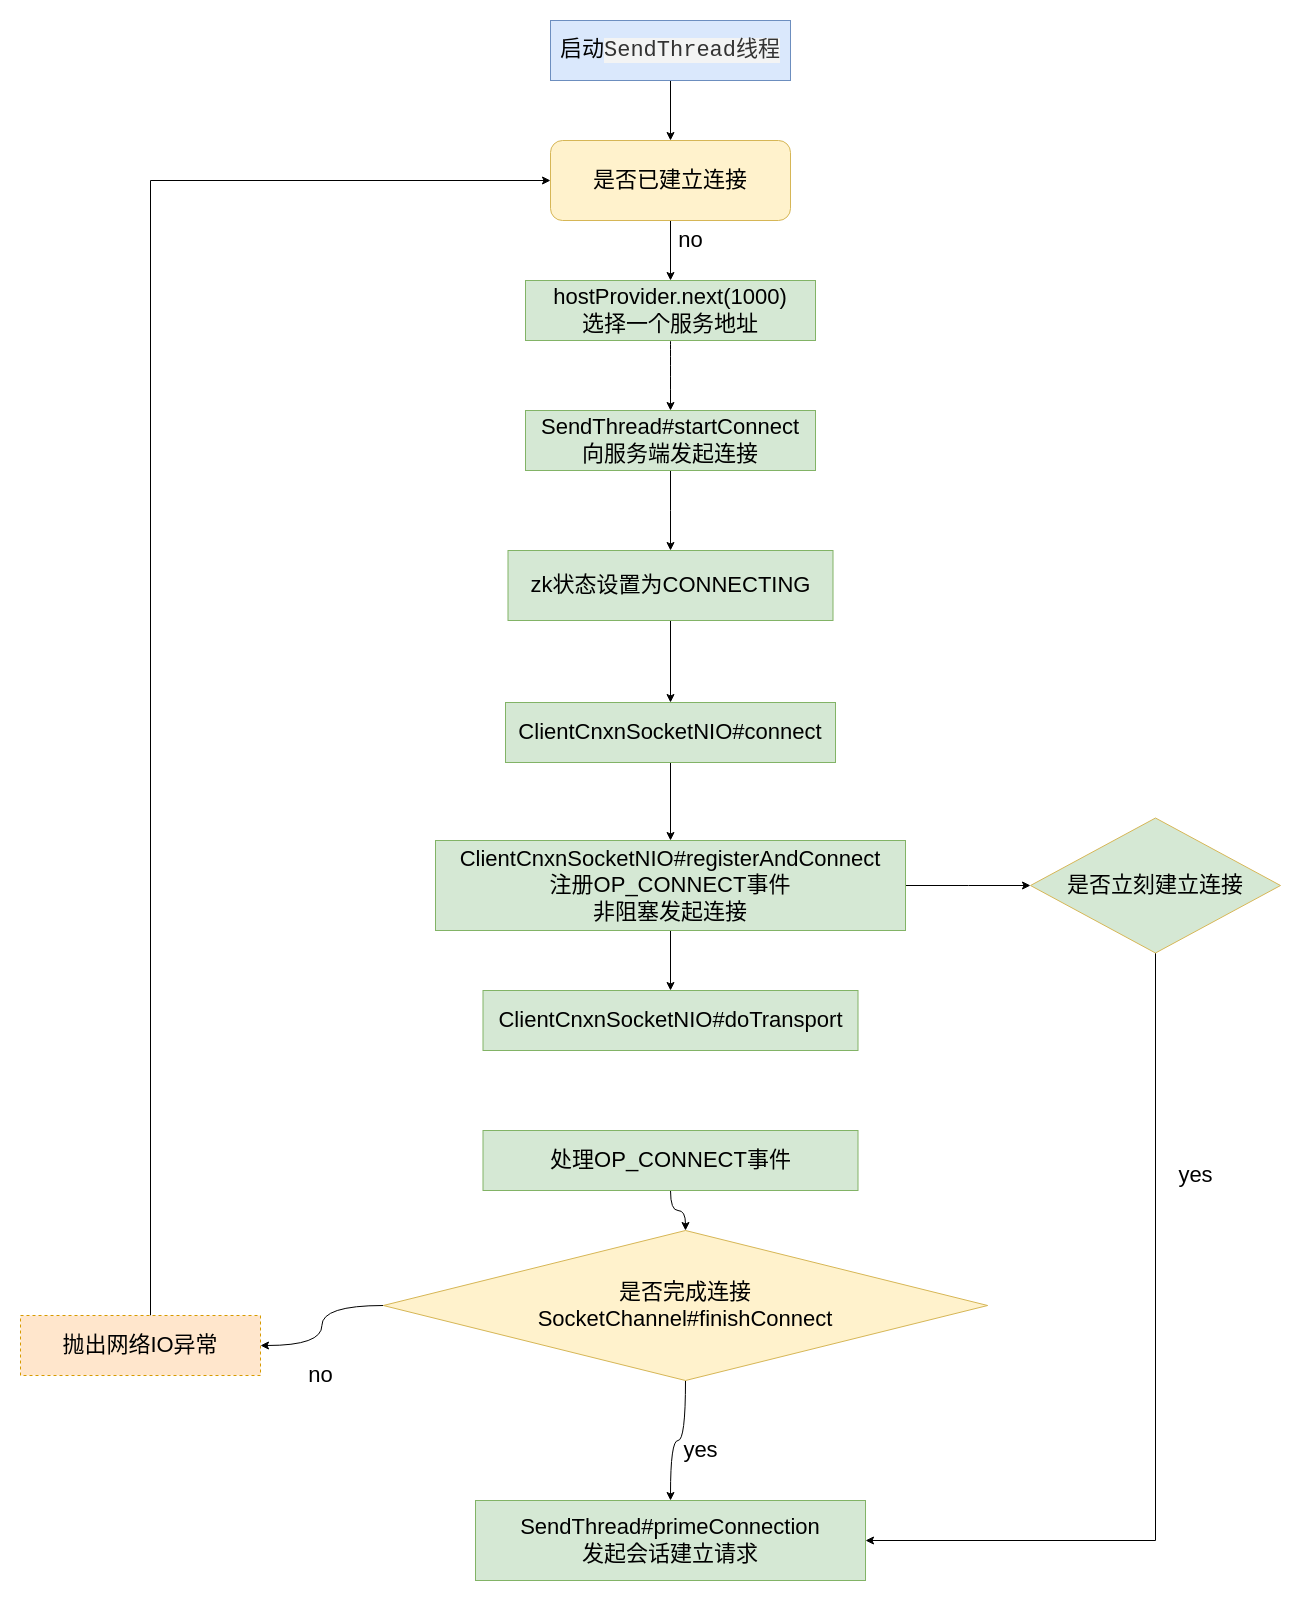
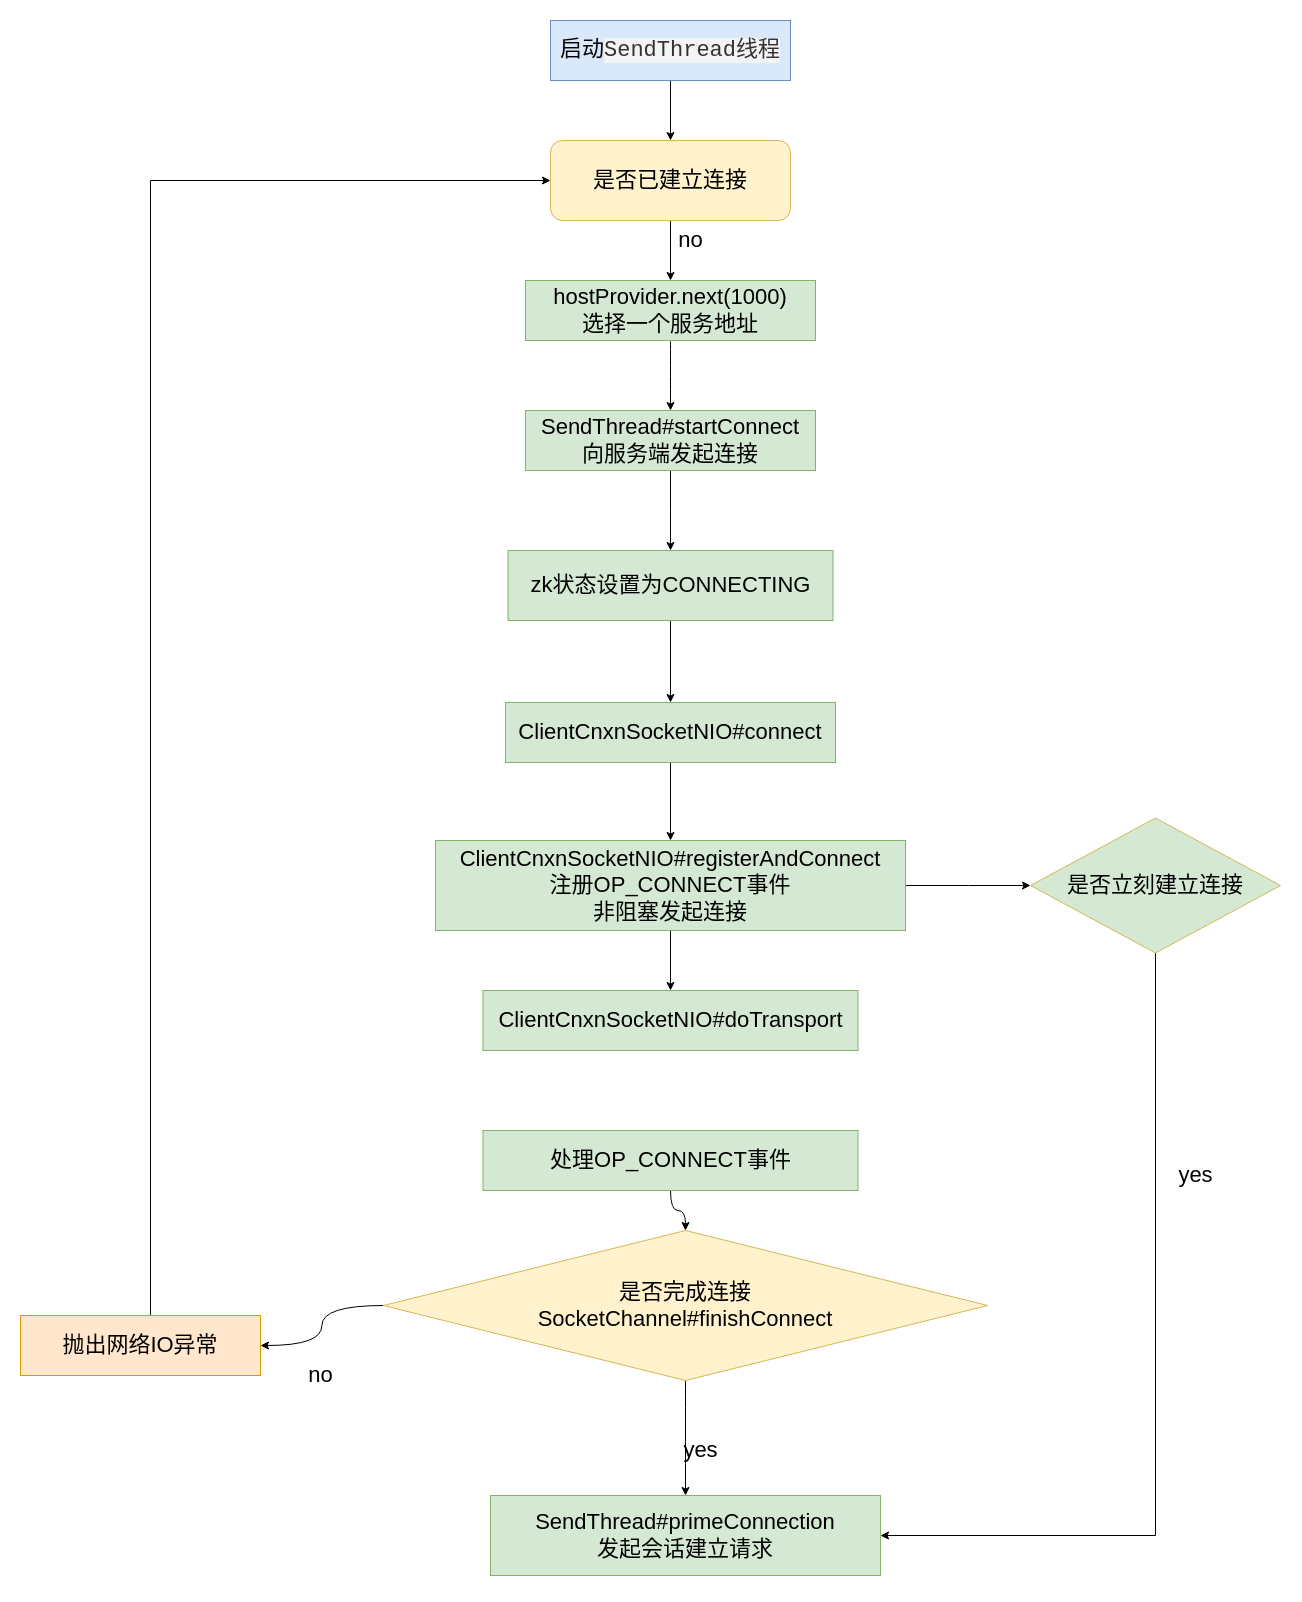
  <mxCell id="0" />
  <mxCell id="1" parent="0" />
  <mxCell id="2" style="edgeStyle=orthogonalEdgeStyle;rounded=0;orthogonalLoop=1;jettySize=auto;html=1;entryX=0.5;entryY=0;entryDx=0;entryDy=0;fontSize=22;" edge="1" parent="1" source="3" target="7"><mxGeometry relative="1" as="geometry" /></mxCell>
  <mxCell id="3" value="&lt;font style=&quot;font-size: 22px&quot;&gt;启动&lt;span style=&quot;color: rgb(51 , 51 , 51) ; font-family: &amp;#34;lucida console&amp;#34; , &amp;#34;consolas&amp;#34; , &amp;#34;courier&amp;#34; , monospace ; text-align: left ; background-color: rgb(243 , 244 , 244)&quot;&gt;SendThread线程&lt;/span&gt;&lt;/font&gt;" style="rounded=0;whiteSpace=wrap;html=1;fillColor=#dae8fc;strokeColor=#6c8ebf;" vertex="1" parent="1"><mxGeometry x="550" y="20" width="240" height="60" as="geometry" /></mxCell>
  <mxCell id="4" style="edgeStyle=orthogonalEdgeStyle;curved=1;rounded=0;orthogonalLoop=1;jettySize=auto;html=1;entryX=0.5;entryY=0;entryDx=0;entryDy=0;fontSize=22;" edge="1" parent="1" source="5" target="10"><mxGeometry relative="1" as="geometry" /></mxCell>
  <mxCell id="5" value="&lt;font style=&quot;font-size: 22px&quot;&gt;hostProvider.next(1000)&lt;br&gt;选择一个服务地址&lt;br&gt;&lt;/font&gt;" style="rounded=0;whiteSpace=wrap;html=1;fillColor=#d5e8d4;strokeColor=#82b366;" vertex="1" parent="1"><mxGeometry x="525" y="280" width="290" height="60" as="geometry" /></mxCell>
  <mxCell id="6" style="edgeStyle=orthogonalEdgeStyle;rounded=0;orthogonalLoop=1;jettySize=auto;html=1;fontSize=22;" edge="1" parent="1" source="7" target="5"><mxGeometry relative="1" as="geometry" /></mxCell>
  <mxCell id="7" value="是否已建立连接" style="whiteSpace=wrap;html=1;fontSize=22;fillColor=#fff2cc;strokeColor=#d6b656;rounded=1;" vertex="1" parent="1"><mxGeometry x="550" y="140" width="240" height="80" as="geometry" /></mxCell>
  <mxCell id="8" value="no" style="text;html=1;align=center;verticalAlign=middle;resizable=0;points=[];autosize=1;strokeColor=none;fillColor=none;fontSize=22;" vertex="1" parent="1"><mxGeometry x="670" y="225" width="40" height="30" as="geometry" /></mxCell>
  <mxCell id="9" style="edgeStyle=elbowEdgeStyle;rounded=0;orthogonalLoop=1;jettySize=auto;html=1;entryX=0.5;entryY=0;entryDx=0;entryDy=0;fontSize=22;" edge="1" parent="1" source="10" target="12"><mxGeometry relative="1" as="geometry" /></mxCell>
  <mxCell id="10" value="&lt;font style=&quot;font-size: 22px&quot;&gt;&lt;span&gt;SendThread#startConnect&lt;br&gt;&lt;/span&gt;向服务端发起连接&lt;br&gt;&lt;/font&gt;" style="rounded=0;whiteSpace=wrap;html=1;fillColor=#d5e8d4;strokeColor=#82b366;" vertex="1" parent="1"><mxGeometry x="525" y="410" width="290" height="60" as="geometry" /></mxCell>
  <mxCell id="11" style="edgeStyle=orthogonalEdgeStyle;rounded=0;orthogonalLoop=1;jettySize=auto;html=1;entryX=0.5;entryY=0;entryDx=0;entryDy=0;fontSize=22;" edge="1" parent="1" source="12" target="14"><mxGeometry relative="1" as="geometry" /></mxCell>
  <mxCell id="12" value="zk状态设置为CONNECTING" style="rounded=0;whiteSpace=wrap;html=1;fontSize=22;fillColor=#d5e8d4;strokeColor=#82b366;" vertex="1" parent="1"><mxGeometry x="507.5" y="550" width="325" height="70" as="geometry" /></mxCell>
  <mxCell id="13" style="edgeStyle=orthogonalEdgeStyle;rounded=0;orthogonalLoop=1;jettySize=auto;html=1;entryX=0.5;entryY=0;entryDx=0;entryDy=0;fontSize=22;" edge="1" parent="1" source="14" target="17"><mxGeometry relative="1" as="geometry" /></mxCell>
  <mxCell id="14" value="ClientCnxnSocketNIO#connect" style="rounded=0;whiteSpace=wrap;html=1;fontSize=22;fillColor=#d5e8d4;strokeColor=#82b366;" vertex="1" parent="1"><mxGeometry x="505" y="702" width="330" height="60" as="geometry" /></mxCell>
  <mxCell id="15" style="edgeStyle=orthogonalEdgeStyle;rounded=0;orthogonalLoop=1;jettySize=auto;html=1;entryX=0.5;entryY=0;entryDx=0;entryDy=0;fontSize=22;" edge="1" parent="1" source="17" target="18"><mxGeometry relative="1" as="geometry" /></mxCell>
  <mxCell id="16" style="edgeStyle=elbowEdgeStyle;rounded=0;orthogonalLoop=1;jettySize=auto;html=1;entryX=0;entryY=0.5;entryDx=0;entryDy=0;fontSize=22;" edge="1" parent="1" source="17" target="30"><mxGeometry relative="1" as="geometry" /></mxCell>
  <mxCell id="17" value="ClientCnxnSocketNIO#registerAndConnect&lt;br&gt;注册OP_CONNECT事件&lt;br&gt;非阻塞发起连接" style="rounded=0;whiteSpace=wrap;html=1;fontSize=22;fillColor=#d5e8d4;strokeColor=#82b366;" vertex="1" parent="1"><mxGeometry x="435" y="840" width="470" height="90" as="geometry" /></mxCell>
  <mxCell id="18" value="ClientCnxnSocketNIO#doTransport" style="rounded=0;whiteSpace=wrap;html=1;fontSize=22;fillColor=#d5e8d4;strokeColor=#82b366;" vertex="1" parent="1"><mxGeometry x="482.5" y="990" width="375" height="60" as="geometry" /></mxCell>
  <mxCell id="19" value="" style="edgeStyle=orthogonalEdgeStyle;curved=1;rounded=0;orthogonalLoop=1;jettySize=auto;html=1;fontSize=22;" edge="1" parent="1" source="20" target="23"><mxGeometry relative="1" as="geometry" /></mxCell>
  <mxCell id="20" value="处理OP_CONNECT事件" style="rounded=0;whiteSpace=wrap;html=1;fontSize=22;fillColor=#d5e8d4;strokeColor=#82b366;" vertex="1" parent="1"><mxGeometry x="482.5" y="1130" width="375" height="60" as="geometry" /></mxCell>
  <mxCell id="21" style="edgeStyle=orthogonalEdgeStyle;curved=1;rounded=0;orthogonalLoop=1;jettySize=auto;html=1;entryX=0.5;entryY=0;entryDx=0;entryDy=0;fontSize=22;" edge="1" parent="1" source="23" target="26"><mxGeometry relative="1" as="geometry" /></mxCell>
  <mxCell id="22" style="edgeStyle=orthogonalEdgeStyle;curved=1;rounded=0;orthogonalLoop=1;jettySize=auto;html=1;entryX=1;entryY=0.5;entryDx=0;entryDy=0;fontSize=22;" edge="1" parent="1" source="23" target="25"><mxGeometry relative="1" as="geometry" /></mxCell>
  <mxCell id="23" value="是否完成连接&lt;br&gt;SocketChannel#finishConnect" style="rhombus;whiteSpace=wrap;html=1;fontSize=22;fillColor=#fff2cc;strokeColor=#d6b656;" vertex="1" parent="1"><mxGeometry x="382.82" y="1230" width="604.37" height="150" as="geometry" /></mxCell>
  <mxCell id="24" style="edgeStyle=elbowEdgeStyle;rounded=0;orthogonalLoop=1;jettySize=auto;html=1;entryX=0;entryY=0.5;entryDx=0;entryDy=0;fontSize=22;" edge="1" parent="1" source="25" target="7"><mxGeometry relative="1" as="geometry"><Array as="points"><mxPoint x="150" y="1210" /><mxPoint x="150" y="1500" /></Array></mxGeometry></mxCell>
- <mxCell id="25" value="抛出网络IO异常" style="rounded=0;whiteSpace=wrap;html=1;fontSize=22;fillColor=#ffe6cc;strokeColor=#d79b00;dashed=1;" vertex="1" parent="1"><mxGeometry x="20" y="1315" width="240" height="60" as="geometry" /></mxCell>
- <mxCell id="26" value="SendThread#primeConnection&lt;br&gt;发起会话建立请求" style="rounded=0;whiteSpace=wrap;html=1;fontSize=22;fillColor=#d5e8d4;strokeColor=#82b366;" vertex="1" parent="1"><mxGeometry x="475.01" y="1500" width="390" height="80" as="geometry" /></mxCell>
+ <mxCell id="25" value="抛出网络IO异常" style="rounded=0;whiteSpace=wrap;html=1;fontSize=22;fillColor=#ffe6cc;strokeColor=#d79b00;" vertex="1" parent="1"><mxGeometry x="20" y="1315" width="240" height="60" as="geometry" /></mxCell>
+ <mxCell id="26" value="SendThread#primeConnection&lt;br&gt;发起会话建立请求" style="rounded=0;whiteSpace=wrap;html=1;fontSize=22;fillColor=#d5e8d4;strokeColor=#82b366;" vertex="1" parent="1"><mxGeometry x="490.01" y="1495" width="390" height="80" as="geometry" /></mxCell>
  <mxCell id="27" value="yes" style="text;html=1;align=center;verticalAlign=middle;resizable=0;points=[];autosize=1;strokeColor=none;fillColor=none;fontSize=22;" vertex="1" parent="1"><mxGeometry x="675" y="1435" width="50" height="30" as="geometry" /></mxCell>
  <mxCell id="28" value="no" style="text;html=1;align=center;verticalAlign=middle;resizable=0;points=[];autosize=1;strokeColor=none;fillColor=none;fontSize=22;" vertex="1" parent="1"><mxGeometry x="300" y="1360" width="40" height="30" as="geometry" /></mxCell>
  <mxCell id="29" style="edgeStyle=elbowEdgeStyle;rounded=0;orthogonalLoop=1;jettySize=auto;html=1;fontSize=22;" edge="1" parent="1" source="30" target="26"><mxGeometry relative="1" as="geometry"><Array as="points"><mxPoint x="1155" y="1000" /></Array></mxGeometry></mxCell>
  <mxCell id="30" value="是否立刻建立连接" style="rhombus;whiteSpace=wrap;html=1;fontSize=22;fillColor=#d5e8d4;strokeColor=#d6b656;" vertex="1" parent="1"><mxGeometry x="1030" y="817.5" width="250" height="135" as="geometry" /></mxCell>
  <mxCell id="31" value="yes" style="text;html=1;align=center;verticalAlign=middle;resizable=0;points=[];autosize=1;strokeColor=none;fillColor=none;fontSize=22;" vertex="1" parent="1"><mxGeometry x="1170" y="1160" width="50" height="30" as="geometry" /></mxCell>
